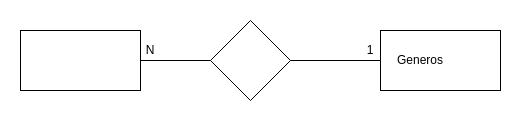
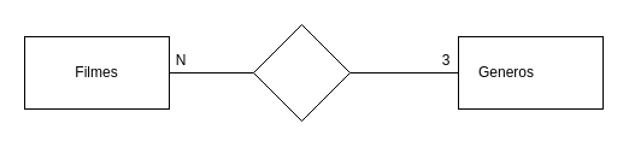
  <mxCell id="0" />
  <mxCell id="1" parent="0" />
  <mxCell id="2" value="" style="rounded=0;whiteSpace=wrap;html=1;" vertex="1" parent="1"><mxGeometry x="20" y="30" width="120" height="60" as="geometry" /></mxCell>
+ <mxCell id="3" value="Filmes" style="text;html=1;strokeColor=none;fillColor=none;align=center;verticalAlign=middle;whiteSpace=wrap;rounded=0;" vertex="1" parent="1"><mxGeometry x="60" y="50" width="40" height="20" as="geometry" /></mxCell>
  <mxCell id="4" value="" style="rhombus;whiteSpace=wrap;html=1;" vertex="1" parent="1"><mxGeometry x="210" y="20" width="80" height="80" as="geometry" /></mxCell>
  <mxCell id="5" value="" style="endArrow=none;html=1;entryX=0;entryY=0.5;entryDx=0;entryDy=0;exitX=1;exitY=0.5;exitDx=0;exitDy=0;" edge="1" parent="1" source="2" target="4"><mxGeometry width="50" height="50" relative="1" as="geometry"><mxPoint x="154" y="80" as="sourcePoint" /><mxPoint x="204" y="30" as="targetPoint" /></mxGeometry></mxCell>
  <mxCell id="6" value="N" style="text;html=1;strokeColor=none;fillColor=none;align=center;verticalAlign=middle;whiteSpace=wrap;rounded=0;" vertex="1" parent="1"><mxGeometry x="130" y="40" width="40" height="20" as="geometry" /></mxCell>
  <mxCell id="7" value="" style="rounded=0;whiteSpace=wrap;html=1;" vertex="1" parent="1"><mxGeometry x="380" y="30" width="120" height="60" as="geometry" /></mxCell>
  <mxCell id="8" value="Generos" style="text;html=1;strokeColor=none;fillColor=none;align=center;verticalAlign=middle;whiteSpace=wrap;rounded=0;" vertex="1" parent="1"><mxGeometry x="400" y="50" width="40" height="20" as="geometry" /></mxCell>
  <mxCell id="9" value="" style="endArrow=none;html=1;entryX=0;entryY=0.5;entryDx=0;entryDy=0;exitX=1;exitY=0.5;exitDx=0;exitDy=0;" edge="1" parent="1" target="7"><mxGeometry width="50" height="50" relative="1" as="geometry"><mxPoint x="380" y="60" as="sourcePoint" /><mxPoint x="350" y="60" as="targetPoint" /></mxGeometry></mxCell>
  <mxCell id="10" value="" style="endArrow=none;html=1;entryX=0;entryY=0.5;entryDx=0;entryDy=0;exitX=1;exitY=0.5;exitDx=0;exitDy=0;" edge="1" parent="1" source="4" target="7"><mxGeometry width="50" height="50" relative="1" as="geometry"><mxPoint x="290" y="60" as="sourcePoint" /><mxPoint x="340" y="60" as="targetPoint" /></mxGeometry></mxCell>
- <mxCell id="11" value="1" style="text;html=1;strokeColor=none;fillColor=none;align=center;verticalAlign=middle;whiteSpace=wrap;rounded=0;" vertex="1" parent="1"><mxGeometry x="360" y="40" width="20" height="20" as="geometry" /></mxCell>
+ <mxCell id="11" value="3" style="text;html=1;strokeColor=none;fillColor=none;align=center;verticalAlign=middle;whiteSpace=wrap;rounded=0;" vertex="1" parent="1"><mxGeometry x="360" y="40" width="20" height="20" as="geometry" /></mxCell>
